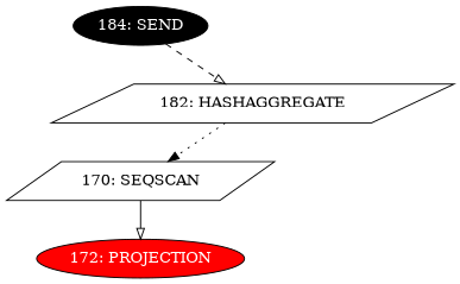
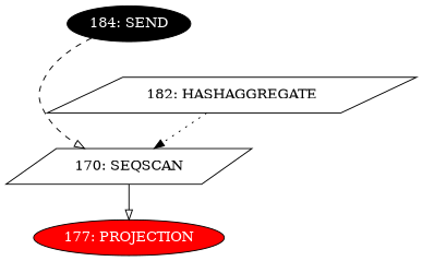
  digraph {
    node [shape=parallelogram]
    edge [arrowhead=onormal]
    n1 [label="170: SEQSCAN"]
-   n2 [fillcolor=red fontcolor=white label="172: PROJECTION" shape=ellipse style=filled]
+   n2 [fillcolor=red fontcolor=white label="177: PROJECTION" shape=ellipse style=filled]
    n3 [label="182: HASHAGGREGATE"]
    n4 [fillcolor=black fontcolor=white label="184: SEND" shape=ellipse style=filled]
    n1 -> n2 [style=solid]
    n3 -> n1 [arrowhead=normal style=dotted]
-   n4 -> n3 [style=dashed]
+   n4 -> n1 [style=dashed]
  }
